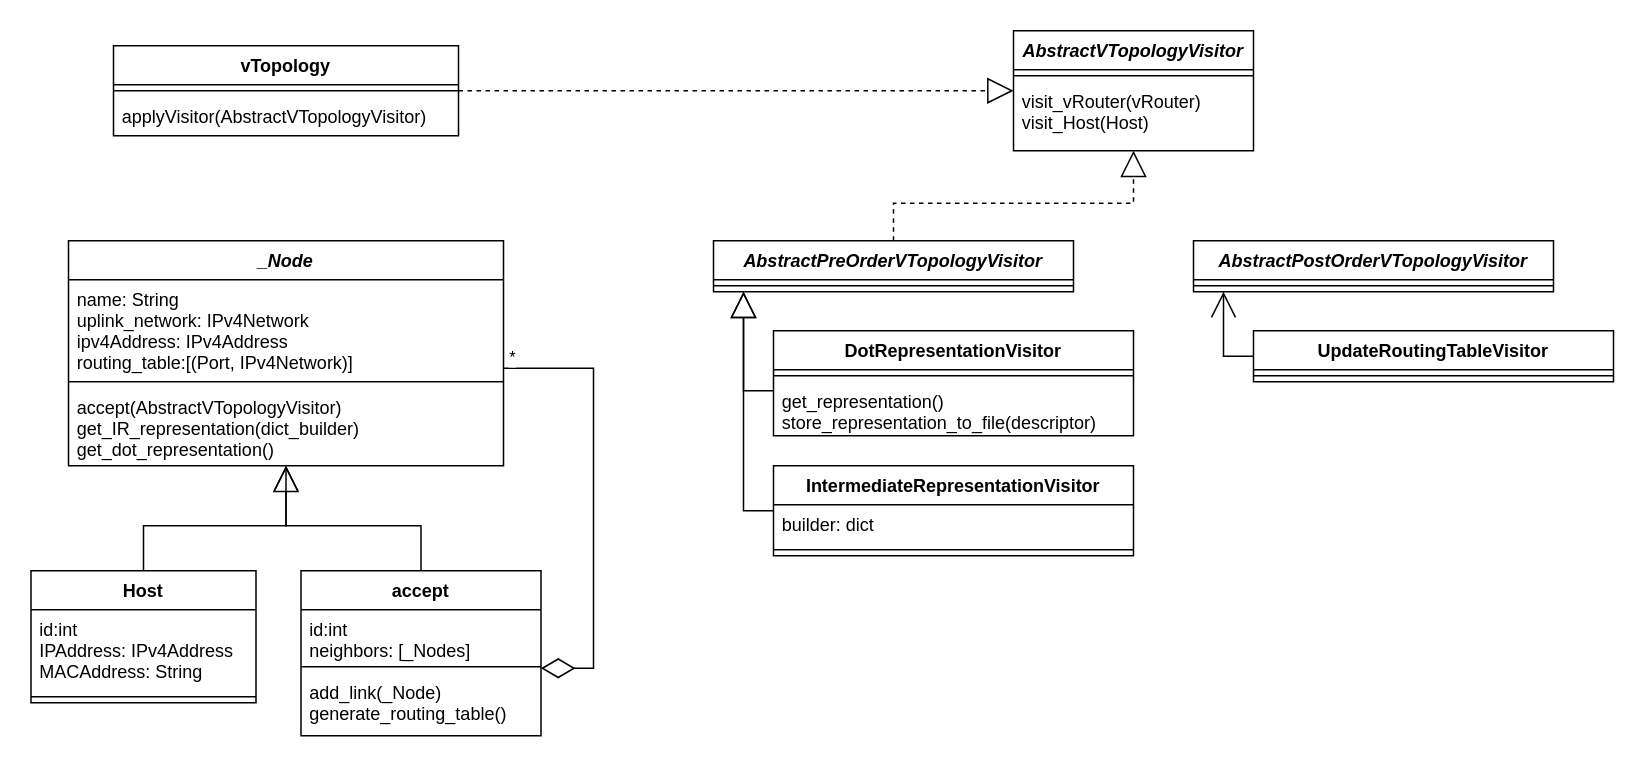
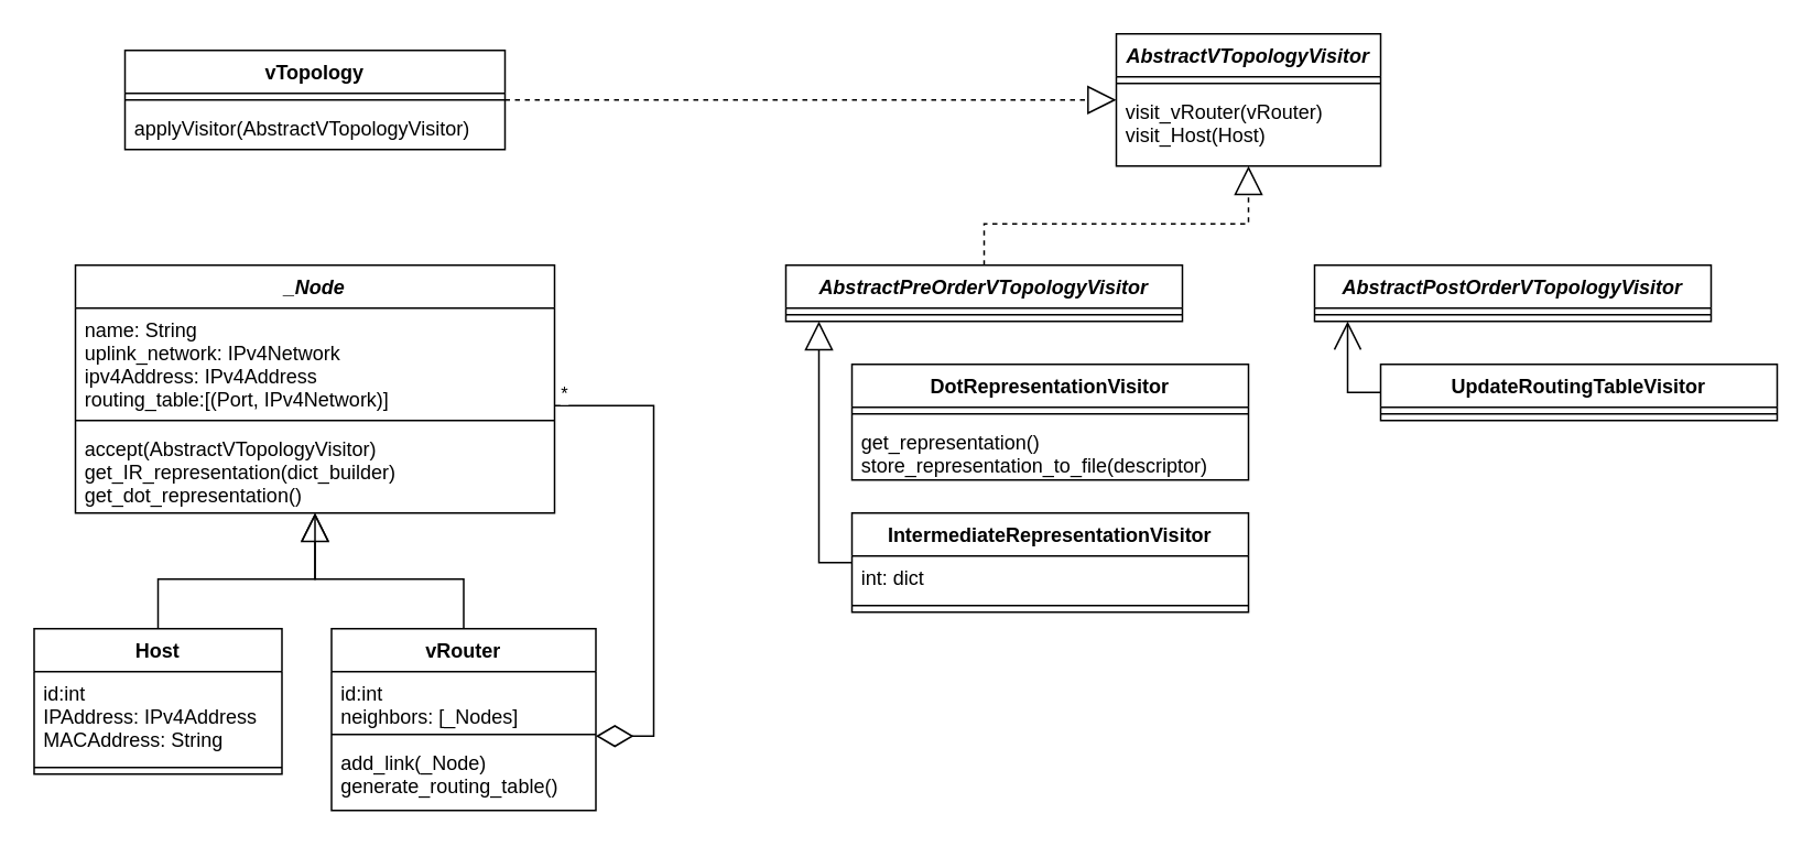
  <mxCell id="0" />
  <mxCell id="1" parent="0" />
  <mxCell id="2" style="edgeStyle=orthogonalEdgeStyle;rounded=0;orthogonalLoop=1;jettySize=auto;html=1;endArrow=block;endFill=0;endSize=15;dashed=1;" edge="1" parent="1" source="3" target="21"><mxGeometry relative="1" as="geometry" /></mxCell>
  <mxCell id="3" value="vTopology" style="swimlane;fontStyle=1;align=center;verticalAlign=top;childLayout=stackLayout;horizontal=1;startSize=26;horizontalStack=0;resizeParent=1;resizeParentMax=0;resizeLast=0;collapsible=1;marginBottom=0;" vertex="1" parent="1"><mxGeometry x="75" y="30" width="230" height="60" as="geometry" /></mxCell>
  <mxCell id="4" value="" style="line;strokeWidth=1;fillColor=none;align=left;verticalAlign=middle;spacingTop=-1;spacingLeft=3;spacingRight=3;rotatable=0;labelPosition=right;points=[];portConstraint=eastwest;" vertex="1" parent="3"><mxGeometry y="26" width="230" height="8" as="geometry" /></mxCell>
  <mxCell id="5" value="applyVisitor(AbstractVTopologyVisitor)" style="text;strokeColor=none;fillColor=none;align=left;verticalAlign=top;spacingLeft=4;spacingRight=4;overflow=hidden;rotatable=0;points=[[0,0.5],[1,0.5]];portConstraint=eastwest;" vertex="1" parent="3"><mxGeometry y="34" width="230" height="26" as="geometry" /></mxCell>
  <mxCell id="6" style="edgeStyle=orthogonalEdgeStyle;rounded=0;orthogonalLoop=1;jettySize=auto;html=1;endArrow=block;endFill=0;endSize=15;" edge="1" parent="1" source="9" target="17"><mxGeometry relative="1" as="geometry" /></mxCell>
  <mxCell id="7" style="edgeStyle=orthogonalEdgeStyle;rounded=0;orthogonalLoop=1;jettySize=auto;html=1;endArrow=diamondThin;endFill=0;endSize=20;" edge="1" parent="1" source="17" target="9"><mxGeometry relative="1" as="geometry"><Array as="points"><mxPoint x="395" y="245" /><mxPoint x="395" y="445" /></Array></mxGeometry></mxCell>
  <mxCell id="8" value="*" style="edgeLabel;html=1;align=center;verticalAlign=middle;resizable=0;points=[];" vertex="1" connectable="0" parent="7"><mxGeometry x="-0.937" y="-2" relative="1" as="geometry"><mxPoint x="-4" y="-10" as="offset" /></mxGeometry></mxCell>
- <mxCell id="9" value="accept" style="swimlane;fontStyle=1;align=center;verticalAlign=top;childLayout=stackLayout;horizontal=1;startSize=26;horizontalStack=0;resizeParent=1;resizeParentMax=0;resizeLast=0;collapsible=1;marginBottom=0;" vertex="1" parent="1"><mxGeometry x="200" y="380" width="160" height="110" as="geometry" /></mxCell>
+ <mxCell id="9" value="vRouter" style="swimlane;fontStyle=1;align=center;verticalAlign=top;childLayout=stackLayout;horizontal=1;startSize=26;horizontalStack=0;resizeParent=1;resizeParentMax=0;resizeLast=0;collapsible=1;marginBottom=0;" vertex="1" parent="1"><mxGeometry x="200" y="380" width="160" height="110" as="geometry" /></mxCell>
  <mxCell id="10" value="id:int&#10;neighbors: [_Nodes]" style="text;strokeColor=none;fillColor=none;align=left;verticalAlign=top;spacingLeft=4;spacingRight=4;overflow=hidden;rotatable=0;points=[[0,0.5],[1,0.5]];portConstraint=eastwest;" vertex="1" parent="9"><mxGeometry y="26" width="160" height="34" as="geometry" /></mxCell>
  <mxCell id="11" value="" style="line;strokeWidth=1;fillColor=none;align=left;verticalAlign=middle;spacingTop=-1;spacingLeft=3;spacingRight=3;rotatable=0;labelPosition=right;points=[];portConstraint=eastwest;" vertex="1" parent="9"><mxGeometry y="60" width="160" height="8" as="geometry" /></mxCell>
  <mxCell id="12" value="add_link(_Node)&#10;generate_routing_table()&#10;" style="text;strokeColor=none;fillColor=none;align=left;verticalAlign=top;spacingLeft=4;spacingRight=4;overflow=hidden;rotatable=0;points=[[0,0.5],[1,0.5]];portConstraint=eastwest;" vertex="1" parent="9"><mxGeometry y="68" width="160" height="42" as="geometry" /></mxCell>
  <mxCell id="13" style="edgeStyle=orthogonalEdgeStyle;rounded=0;orthogonalLoop=1;jettySize=auto;html=1;endArrow=open;endFill=0;endSize=15;" edge="1" parent="1" source="14" target="17"><mxGeometry relative="1" as="geometry" /></mxCell>
  <mxCell id="14" value="Host" style="swimlane;fontStyle=1;align=center;verticalAlign=top;childLayout=stackLayout;horizontal=1;startSize=26;horizontalStack=0;resizeParent=1;resizeParentMax=0;resizeLast=0;collapsible=1;marginBottom=0;" vertex="1" parent="1"><mxGeometry x="20" y="380" width="150" height="88" as="geometry" /></mxCell>
  <mxCell id="15" value="id:int&#10;IPAddress: IPv4Address&#10;MACAddress: String" style="text;strokeColor=none;fillColor=none;align=left;verticalAlign=top;spacingLeft=4;spacingRight=4;overflow=hidden;rotatable=0;points=[[0,0.5],[1,0.5]];portConstraint=eastwest;" vertex="1" parent="14"><mxGeometry y="26" width="150" height="54" as="geometry" /></mxCell>
  <mxCell id="16" value="" style="line;strokeWidth=1;fillColor=none;align=left;verticalAlign=middle;spacingTop=-1;spacingLeft=3;spacingRight=3;rotatable=0;labelPosition=right;points=[];portConstraint=eastwest;" vertex="1" parent="14"><mxGeometry y="80" width="150" height="8" as="geometry" /></mxCell>
  <mxCell id="17" value="_Node" style="swimlane;fontStyle=3;align=center;verticalAlign=top;childLayout=stackLayout;horizontal=1;startSize=26;horizontalStack=0;resizeParent=1;resizeParentMax=0;resizeLast=0;collapsible=1;marginBottom=0;" vertex="1" parent="1"><mxGeometry x="45" y="160" width="290" height="150" as="geometry" /></mxCell>
  <mxCell id="18" value="name: String&#10;uplink_network: IPv4Network&#10;ipv4Address: IPv4Address&#10;routing_table:[(Port, IPv4Network)]" style="text;strokeColor=none;fillColor=none;align=left;verticalAlign=top;spacingLeft=4;spacingRight=4;overflow=hidden;rotatable=0;points=[[0,0.5],[1,0.5]];portConstraint=eastwest;" vertex="1" parent="17"><mxGeometry y="26" width="290" height="64" as="geometry" /></mxCell>
  <mxCell id="19" value="" style="line;strokeWidth=1;fillColor=none;align=left;verticalAlign=middle;spacingTop=-1;spacingLeft=3;spacingRight=3;rotatable=0;labelPosition=right;points=[];portConstraint=eastwest;" vertex="1" parent="17"><mxGeometry y="90" width="290" height="8" as="geometry" /></mxCell>
  <mxCell id="20" value="accept(AbstractVTopologyVisitor)&#10;get_IR_representation(dict_builder)&#10;get_dot_representation()" style="text;strokeColor=none;fillColor=none;align=left;verticalAlign=top;spacingLeft=4;spacingRight=4;overflow=hidden;rotatable=0;points=[[0,0.5],[1,0.5]];portConstraint=eastwest;" vertex="1" parent="17"><mxGeometry y="98" width="290" height="52" as="geometry" /></mxCell>
  <mxCell id="21" value="AbstractVTopologyVisitor" style="swimlane;fontStyle=3;align=center;verticalAlign=top;childLayout=stackLayout;horizontal=1;startSize=26;horizontalStack=0;resizeParent=1;resizeParentMax=0;resizeLast=0;collapsible=1;marginBottom=0;" vertex="1" parent="1"><mxGeometry x="675" y="20" width="160" height="80" as="geometry" /></mxCell>
  <mxCell id="22" value="" style="line;strokeWidth=1;fillColor=none;align=left;verticalAlign=middle;spacingTop=-1;spacingLeft=3;spacingRight=3;rotatable=0;labelPosition=right;points=[];portConstraint=eastwest;" vertex="1" parent="21"><mxGeometry y="26" width="160" height="8" as="geometry" /></mxCell>
  <mxCell id="23" value="visit_vRouter(vRouter)&#10;visit_Host(Host)" style="text;strokeColor=none;fillColor=none;align=left;verticalAlign=top;spacingLeft=4;spacingRight=4;overflow=hidden;rotatable=0;points=[[0,0.5],[1,0.5]];portConstraint=eastwest;" vertex="1" parent="21"><mxGeometry y="34" width="160" height="46" as="geometry" /></mxCell>
  <mxCell id="24" style="edgeStyle=orthogonalEdgeStyle;rounded=0;orthogonalLoop=1;jettySize=auto;html=1;endArrow=block;endFill=0;endSize=15;dashed=1;" edge="1" parent="1" source="25" target="21"><mxGeometry relative="1" as="geometry" /></mxCell>
  <mxCell id="25" value="AbstractPreOrderVTopologyVisitor" style="swimlane;fontStyle=3;align=center;verticalAlign=top;childLayout=stackLayout;horizontal=1;startSize=26;horizontalStack=0;resizeParent=1;resizeParentMax=0;resizeLast=0;collapsible=1;marginBottom=0;" vertex="1" parent="1"><mxGeometry x="475" y="160" width="240" height="34" as="geometry" /></mxCell>
  <mxCell id="26" value="" style="line;strokeWidth=1;fillColor=none;align=left;verticalAlign=middle;spacingTop=-1;spacingLeft=3;spacingRight=3;rotatable=0;labelPosition=right;points=[];portConstraint=eastwest;" vertex="1" parent="25"><mxGeometry y="26" width="240" height="8" as="geometry" /></mxCell>
  <mxCell id="27" value="AbstractPostOrderVTopologyVisitor" style="swimlane;fontStyle=3;align=center;verticalAlign=top;childLayout=stackLayout;horizontal=1;startSize=26;horizontalStack=0;resizeParent=1;resizeParentMax=0;resizeLast=0;collapsible=1;marginBottom=0;" vertex="1" parent="1"><mxGeometry x="795" y="160" width="240" height="34" as="geometry" /></mxCell>
  <mxCell id="28" value="" style="line;strokeWidth=1;fillColor=none;align=left;verticalAlign=middle;spacingTop=-1;spacingLeft=3;spacingRight=3;rotatable=0;labelPosition=right;points=[];portConstraint=eastwest;" vertex="1" parent="27"><mxGeometry y="26" width="240" height="8" as="geometry" /></mxCell>
  <mxCell id="29" style="edgeStyle=orthogonalEdgeStyle;rounded=0;orthogonalLoop=1;jettySize=auto;html=1;endArrow=open;endFill=0;endSize=15;" edge="1" parent="1" source="30" target="27"><mxGeometry relative="1" as="geometry"><Array as="points"><mxPoint x="815" y="237" /></Array></mxGeometry></mxCell>
  <mxCell id="30" value="UpdateRoutingTableVisitor" style="swimlane;fontStyle=1;align=center;verticalAlign=top;childLayout=stackLayout;horizontal=1;startSize=26;horizontalStack=0;resizeParent=1;resizeParentMax=0;resizeLast=0;collapsible=1;marginBottom=0;" vertex="1" parent="1"><mxGeometry x="835" y="220" width="240" height="34" as="geometry" /></mxCell>
  <mxCell id="31" value="" style="line;strokeWidth=1;fillColor=none;align=left;verticalAlign=middle;spacingTop=-1;spacingLeft=3;spacingRight=3;rotatable=0;labelPosition=right;points=[];portConstraint=eastwest;" vertex="1" parent="30"><mxGeometry y="26" width="240" height="8" as="geometry" /></mxCell>
- <mxCell id="32" style="edgeStyle=orthogonalEdgeStyle;rounded=0;orthogonalLoop=1;jettySize=auto;html=1;endArrow=block;endFill=0;endSize=15;" edge="1" parent="1" source="33" target="25"><mxGeometry relative="1" as="geometry"><Array as="points"><mxPoint x="495" y="260" /></Array></mxGeometry></mxCell>
  <mxCell id="33" value="DotRepresentationVisitor" style="swimlane;fontStyle=1;align=center;verticalAlign=top;childLayout=stackLayout;horizontal=1;startSize=26;horizontalStack=0;resizeParent=1;resizeParentMax=0;resizeLast=0;collapsible=1;marginBottom=0;" vertex="1" parent="1"><mxGeometry x="515" y="220" width="240" height="70" as="geometry" /></mxCell>
  <mxCell id="34" value="" style="line;strokeWidth=1;fillColor=none;align=left;verticalAlign=middle;spacingTop=-1;spacingLeft=3;spacingRight=3;rotatable=0;labelPosition=right;points=[];portConstraint=eastwest;" vertex="1" parent="33"><mxGeometry y="26" width="240" height="8" as="geometry" /></mxCell>
  <mxCell id="35" value="get_representation()&#10;store_representation_to_file(descriptor)" style="text;strokeColor=none;fillColor=none;align=left;verticalAlign=top;spacingLeft=4;spacingRight=4;overflow=hidden;rotatable=0;points=[[0,0.5],[1,0.5]];portConstraint=eastwest;" vertex="1" parent="33"><mxGeometry y="34" width="240" height="36" as="geometry" /></mxCell>
  <mxCell id="36" style="edgeStyle=orthogonalEdgeStyle;rounded=0;orthogonalLoop=1;jettySize=auto;html=1;endArrow=block;endFill=0;endSize=15;" edge="1" parent="1" source="37" target="25"><mxGeometry relative="1" as="geometry"><Array as="points"><mxPoint x="495" y="340" /></Array></mxGeometry></mxCell>
  <mxCell id="37" value="IntermediateRepresentationVisitor" style="swimlane;fontStyle=1;align=center;verticalAlign=top;childLayout=stackLayout;horizontal=1;startSize=26;horizontalStack=0;resizeParent=1;resizeParentMax=0;resizeLast=0;collapsible=1;marginBottom=0;" vertex="1" parent="1"><mxGeometry x="515" y="310" width="240" height="60" as="geometry" /></mxCell>
- <mxCell id="38" value="builder: dict" style="text;strokeColor=none;fillColor=none;align=left;verticalAlign=top;spacingLeft=4;spacingRight=4;overflow=hidden;rotatable=0;points=[[0,0.5],[1,0.5]];portConstraint=eastwest;" vertex="1" parent="37"><mxGeometry y="26" width="240" height="26" as="geometry" /></mxCell>
+ <mxCell id="38" value="int: dict" style="text;strokeColor=none;fillColor=none;align=left;verticalAlign=top;spacingLeft=4;spacingRight=4;overflow=hidden;rotatable=0;points=[[0,0.5],[1,0.5]];portConstraint=eastwest;" vertex="1" parent="37"><mxGeometry y="26" width="240" height="26" as="geometry" /></mxCell>
  <mxCell id="39" value="" style="line;strokeWidth=1;fillColor=none;align=left;verticalAlign=middle;spacingTop=-1;spacingLeft=3;spacingRight=3;rotatable=0;labelPosition=right;points=[];portConstraint=eastwest;" vertex="1" parent="37"><mxGeometry y="52" width="240" height="8" as="geometry" /></mxCell>
